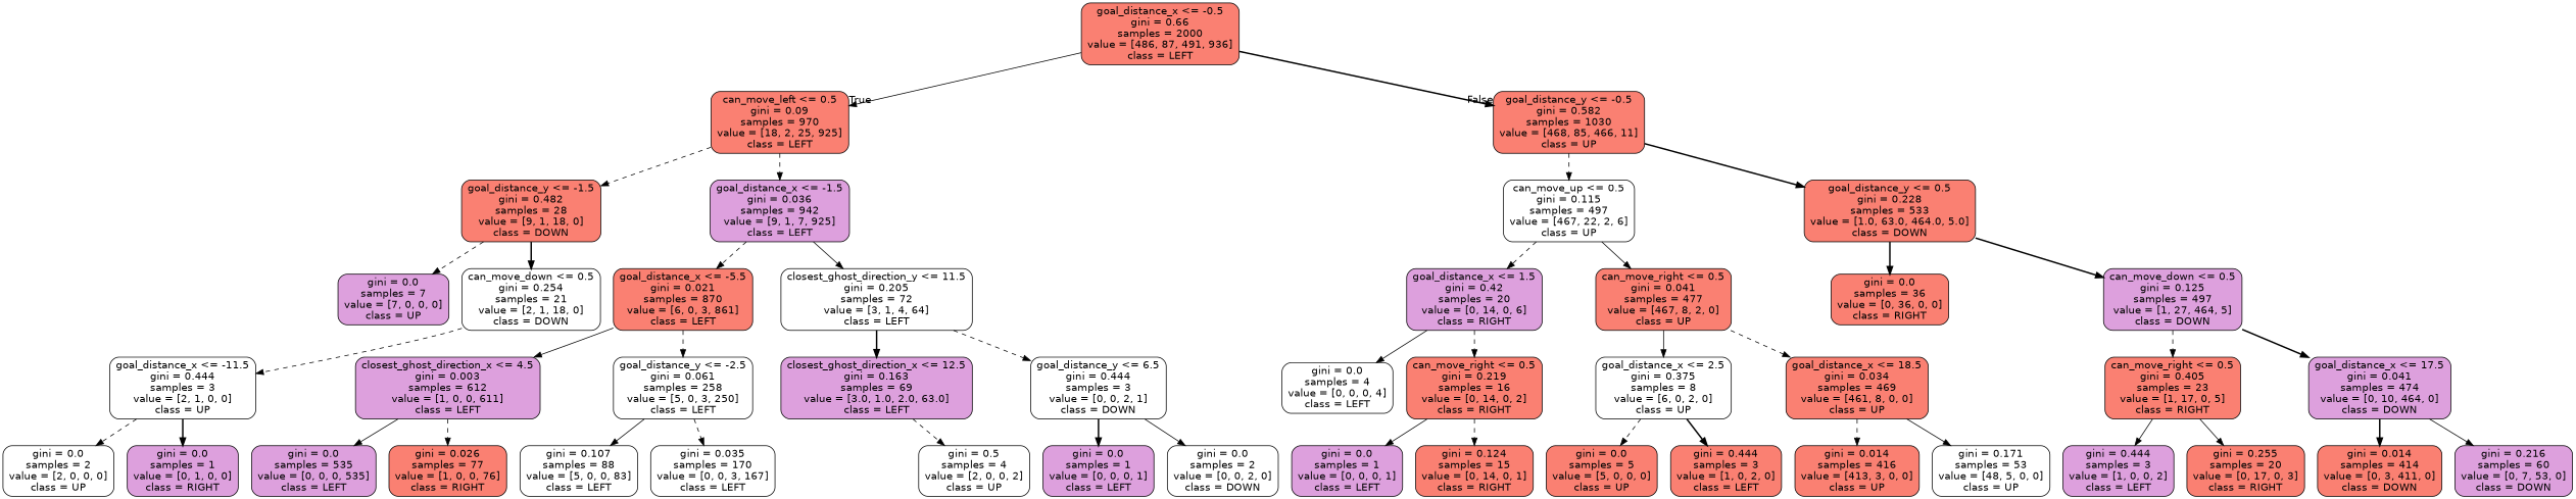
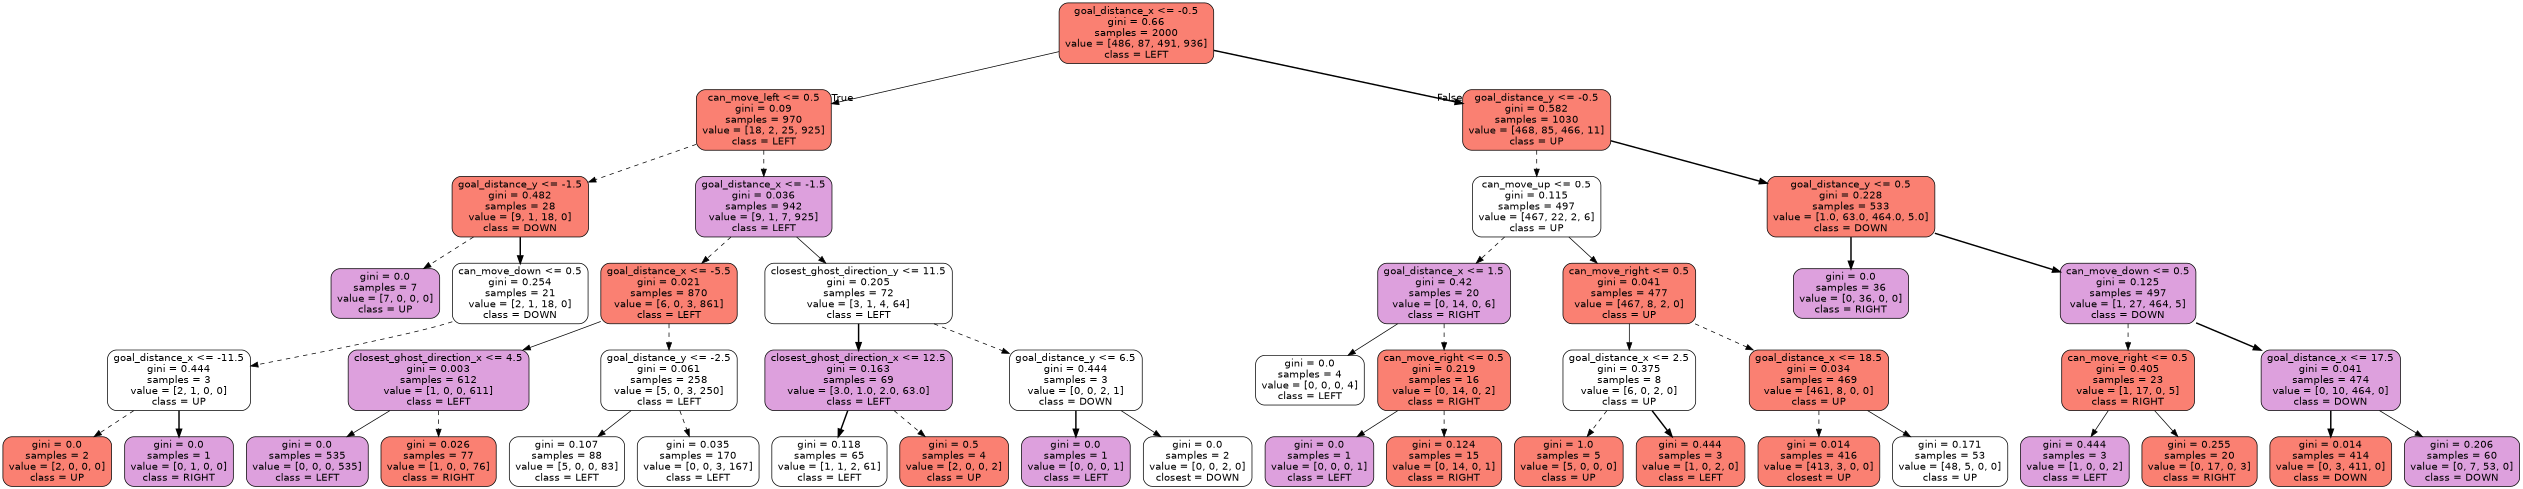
  digraph {
    node [color=black fillcolor=salmon fontname=helvetica shape=box style="filled, rounded"]
    edge [fontname=helvetica style=dashed]
    n1 [label="goal_distance_x <= -0.5\ngini = 0.66\nsamples = 2000\nvalue = [486, 87, 491, 936]\nclass = LEFT"]
    n2 [label="can_move_left <= 0.5\ngini = 0.09\nsamples = 970\nvalue = [18, 2, 25, 925]\nclass = LEFT"]
    n3 [label="goal_distance_y <= -0.5\ngini = 0.582\nsamples = 1030\nvalue = [468, 85, 466, 11]\nclass = UP"]
    n4 [label="goal_distance_y <= -1.5\ngini = 0.482\nsamples = 28\nvalue = [9, 1, 18, 0]\nclass = DOWN"]
    n5 [fillcolor=plum label="goal_distance_x <= -1.5\ngini = 0.036\nsamples = 942\nvalue = [9, 1, 7, 925]\nclass = LEFT"]
    n6 [fillcolor=white label="can_move_up <= 0.5\ngini = 0.115\nsamples = 497\nvalue = [467, 22, 2, 6]\nclass = UP"]
    n7 [label="goal_distance_y <= 0.5\ngini = 0.228\nsamples = 533\nvalue = [1.0, 63.0, 464.0, 5.0]\nclass = DOWN"]
    n8 [fillcolor=plum label="gini = 0.0\nsamples = 7\nvalue = [7, 0, 0, 0]\nclass = UP"]
    n9 [fillcolor=white label="can_move_down <= 0.5\ngini = 0.254\nsamples = 21\nvalue = [2, 1, 18, 0]\nclass = DOWN"]
    n10 [label="goal_distance_x <= -5.5\ngini = 0.021\nsamples = 870\nvalue = [6, 0, 3, 861]\nclass = LEFT"]
    n11 [fillcolor=white label="closest_ghost_direction_y <= 11.5\ngini = 0.205\nsamples = 72\nvalue = [3, 1, 4, 64]\nclass = LEFT"]
    n12 [fillcolor=white label="goal_distance_x <= -11.5\ngini = 0.444\nsamples = 3\nvalue = [2, 1, 0, 0]\nclass = UP"]
-   n13 [fillcolor=white label="gini = 0.0\nsamples = 2\nvalue = [2, 0, 0, 0]\nclass = UP"]
+   n13 [label="gini = 0.0\nsamples = 2\nvalue = [2, 0, 0, 0]\nclass = UP"]
    n14 [fillcolor=plum label="gini = 0.0\nsamples = 1\nvalue = [0, 1, 0, 0]\nclass = RIGHT"]
    n15 [fillcolor=plum label="closest_ghost_direction_x <= 4.5\ngini = 0.003\nsamples = 612\nvalue = [1, 0, 0, 611]\nclass = LEFT"]
    n16 [fillcolor=white label="goal_distance_y <= -2.5\ngini = 0.061\nsamples = 258\nvalue = [5, 0, 3, 250]\nclass = LEFT"]
    n17 [fillcolor=plum label="closest_ghost_direction_x <= 12.5\ngini = 0.163\nsamples = 69\nvalue = [3.0, 1.0, 2.0, 63.0]\nclass = LEFT"]
    n18 [fillcolor=white label="goal_distance_y <= 6.5\ngini = 0.444\nsamples = 3\nvalue = [0, 0, 2, 1]\nclass = DOWN"]
    n19 [fillcolor=plum label="gini = 0.0\nsamples = 535\nvalue = [0, 0, 0, 535]\nclass = LEFT"]
    n20 [label="gini = 0.026\nsamples = 77\nvalue = [1, 0, 0, 76]\nclass = RIGHT"]
    n21 [fillcolor=white label="gini = 0.107\nsamples = 88\nvalue = [5, 0, 0, 83]\nclass = LEFT"]
    n22 [fillcolor=white label="gini = 0.035\nsamples = 170\nvalue = [0, 0, 3, 167]\nclass = LEFT"]
-   n24 [fillcolor=white label="gini = 0.5\nsamples = 4\nvalue = [2, 0, 0, 2]\nclass = UP"]
+   n23 [fillcolor=white label="gini = 0.118\nsamples = 65\nvalue = [1, 1, 2, 61]\nclass = LEFT"]
+   n24 [label="gini = 0.5\nsamples = 4\nvalue = [2, 0, 0, 2]\nclass = UP"]
    n25 [fillcolor=plum label="gini = 0.0\nsamples = 1\nvalue = [0, 0, 0, 1]\nclass = LEFT"]
-   n26 [fillcolor=white label="gini = 0.0\nsamples = 2\nvalue = [0, 0, 2, 0]\nclass = DOWN"]
+   n26 [fillcolor=white label="gini = 0.0\nsamples = 2\nvalue = [0, 0, 2, 0]\nclosest = DOWN"]
    n27 [fillcolor=plum label="goal_distance_x <= 1.5\ngini = 0.42\nsamples = 20\nvalue = [0, 14, 0, 6]\nclass = RIGHT"]
    n28 [label="can_move_right <= 0.5\ngini = 0.041\nsamples = 477\nvalue = [467, 8, 2, 0]\nclass = UP"]
-   n29 [label="gini = 0.0\nsamples = 36\nvalue = [0, 36, 0, 0]\nclass = RIGHT"]
+   n29 [fillcolor=plum label="gini = 0.0\nsamples = 36\nvalue = [0, 36, 0, 0]\nclass = RIGHT"]
    n30 [fillcolor=plum label="can_move_down <= 0.5\ngini = 0.125\nsamples = 497\nvalue = [1, 27, 464, 5]\nclass = DOWN"]
    n31 [fillcolor=white label="gini = 0.0\nsamples = 4\nvalue = [0, 0, 0, 4]\nclass = LEFT"]
    n32 [label="can_move_right <= 0.5\ngini = 0.219\nsamples = 16\nvalue = [0, 14, 0, 2]\nclass = RIGHT"]
    n33 [fillcolor=white label="goal_distance_x <= 2.5\ngini = 0.375\nsamples = 8\nvalue = [6, 0, 2, 0]\nclass = UP"]
    n34 [label="goal_distance_x <= 18.5\ngini = 0.034\nsamples = 469\nvalue = [461, 8, 0, 0]\nclass = UP"]
    n35 [fillcolor=plum label="gini = 0.0\nsamples = 1\nvalue = [0, 0, 0, 1]\nclass = LEFT"]
    n36 [label="gini = 0.124\nsamples = 15\nvalue = [0, 14, 0, 1]\nclass = RIGHT"]
-   n37 [label="gini = 0.0\nsamples = 5\nvalue = [5, 0, 0, 0]\nclass = UP"]
+   n37 [label="gini = 1.0\nsamples = 5\nvalue = [5, 0, 0, 0]\nclass = UP"]
    n38 [label="gini = 0.444\nsamples = 3\nvalue = [1, 0, 2, 0]\nclass = LEFT"]
-   n39 [label="gini = 0.014\nsamples = 416\nvalue = [413, 3, 0, 0]\nclass = UP"]
+   n39 [label="gini = 0.014\nsamples = 416\nvalue = [413, 3, 0, 0]\nclosest = UP"]
    n40 [fillcolor=white label="gini = 0.171\nsamples = 53\nvalue = [48, 5, 0, 0]\nclass = UP"]
    n41 [label="can_move_right <= 0.5\ngini = 0.405\nsamples = 23\nvalue = [1, 17, 0, 5]\nclass = RIGHT"]
    n42 [fillcolor=plum label="goal_distance_x <= 17.5\ngini = 0.041\nsamples = 474\nvalue = [0, 10, 464, 0]\nclass = DOWN"]
    n43 [fillcolor=plum label="gini = 0.444\nsamples = 3\nvalue = [1, 0, 0, 2]\nclass = LEFT"]
    n44 [label="gini = 0.255\nsamples = 20\nvalue = [0, 17, 0, 3]\nclass = RIGHT"]
    n45 [label="gini = 0.014\nsamples = 414\nvalue = [0, 3, 411, 0]\nclass = DOWN"]
-   n46 [fillcolor=plum label="gini = 0.216\nsamples = 60\nvalue = [0, 7, 53, 0]\nclass = DOWN"]
+   n46 [fillcolor=plum label="gini = 0.206\nsamples = 60\nvalue = [0, 7, 53, 0]\nclass = DOWN"]
    n1 -> n2 [headlabel=True labelangle=45 labeldistance=2.5 style=solid]
    n1 -> n3 [headlabel=False labelangle=-45 labeldistance=2.5 style=bold]
    n2 -> n4
    n2 -> n5
    n3 -> n6
    n3 -> n7 [style=bold]
    n4 -> n8
    n4 -> n9 [style=bold]
    n5 -> n10
    n5 -> n11 [style=solid]
    n6 -> n27
    n6 -> n28 [style=solid]
    n7 -> n29 [style=bold]
    n7 -> n30 [style=bold]
    n9 -> n12
    n10 -> n15 [style=solid]
    n10 -> n16
    n11 -> n17 [style=bold]
    n11 -> n18
    n12 -> n13
    n12 -> n14 [style=bold]
    n15 -> n19 [style=solid]
    n15 -> n20
    n16 -> n21 [style=solid]
    n16 -> n22
+   n17 -> n23 [style=bold]
    n17 -> n24
    n18 -> n25 [style=bold]
    n18 -> n26 [style=solid]
    n27 -> n31 [style=solid]
    n27 -> n32
    n28 -> n33 [style=solid]
    n28 -> n34
    n30 -> n41
    n30 -> n42 [style=bold]
    n32 -> n35 [style=solid]
    n32 -> n36
    n33 -> n37
    n33 -> n38 [style=bold]
    n34 -> n39
    n34 -> n40 [style=solid]
    n41 -> n43 [style=solid]
    n41 -> n44 [style=solid]
    n42 -> n45 [style=bold]
    n42 -> n46 [style=solid]
  }
